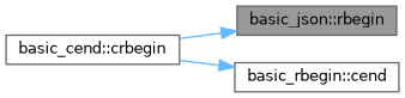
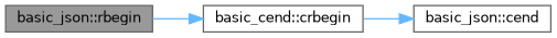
  digraph {
    rankdir=LR
    node [color=grey40 fillcolor=white fontname=Helvetica fontsize=10 shape=box style=filled]
    edge [color=steelblue1 fontname=Helvetica fontsize=10 labelfontname=Helvetica labelfontsize=10 style=solid]
    n1 [color=gray40 fillcolor=grey60 fontcolor=black height=0.2 label="basic_json::rbegin" width=0.4]
    n2 [height=0.2 label="basic_cend::crbegin" width=0.4]
-   n3 [height=0.2 label="basic_rbegin::cend" width=0.4]
-   n2 -> n1
+   n3 [height=0.2 label="basic_json::cend" width=0.4]
+   n1 -> n2
    n2 -> n3
  }
